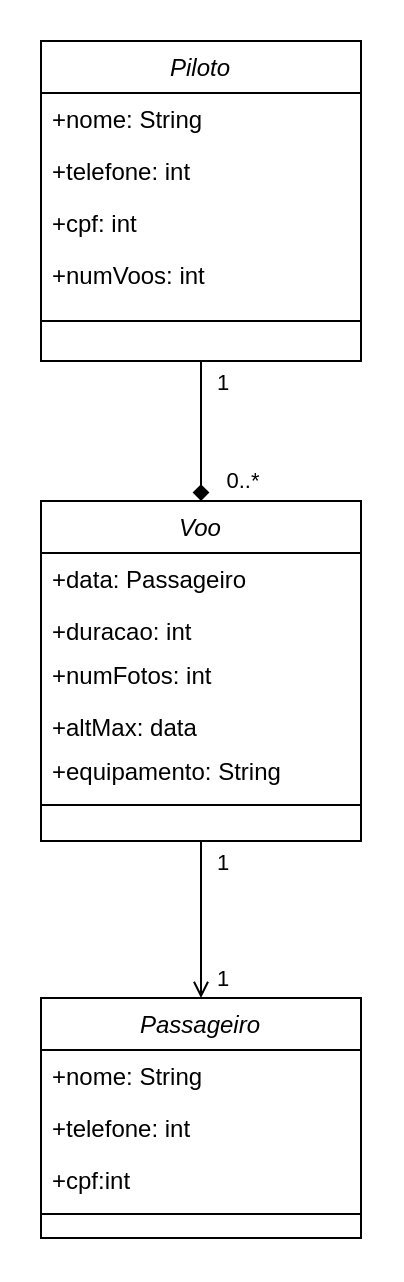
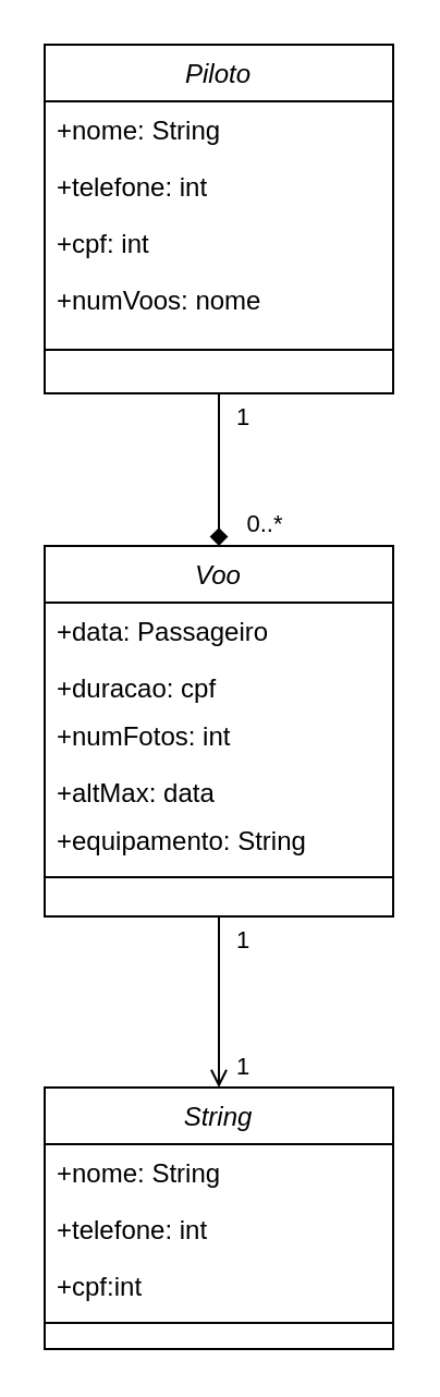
  <mxCell id="0" />
  <mxCell id="1" parent="0" />
  <mxCell id="2" style="edgeStyle=orthogonalEdgeStyle;rounded=0;orthogonalLoop=1;jettySize=auto;html=1;exitX=0.5;exitY=1;exitDx=0;exitDy=0;entryX=0.5;entryY=0;entryDx=0;entryDy=0;endArrow=diamond;" parent="1" source="5" target="19" edge="1"><mxGeometry relative="1" as="geometry" /></mxCell>
  <mxCell id="3" value="1" style="edgeLabel;html=1;align=center;verticalAlign=middle;resizable=0;points=[];" parent="2" vertex="1" connectable="0"><mxGeometry x="-0.711" y="2" relative="1" as="geometry"><mxPoint x="8" as="offset" /></mxGeometry></mxCell>
  <mxCell id="4" value="0..*" style="edgeLabel;html=1;align=center;verticalAlign=middle;resizable=0;points=[];" parent="2" vertex="1" connectable="0"><mxGeometry x="0.294" y="2" relative="1" as="geometry"><mxPoint x="18" y="14" as="offset" /></mxGeometry></mxCell>
  <mxCell id="5" value="Piloto" style="swimlane;fontStyle=2;align=center;verticalAlign=top;childLayout=stackLayout;horizontal=1;startSize=26;horizontalStack=0;resizeParent=1;resizeLast=0;collapsible=1;marginBottom=0;rounded=0;shadow=0;strokeWidth=1;" parent="1" vertex="1"><mxGeometry x="20" y="20" width="160" height="160" as="geometry"><mxRectangle x="230" y="140" width="160" height="26" as="alternateBounds" /></mxGeometry></mxCell>
  <mxCell id="6" value="+nome: String" style="text;align=left;verticalAlign=top;spacingLeft=4;spacingRight=4;overflow=hidden;rotatable=0;points=[[0,0.5],[1,0.5]];portConstraint=eastwest;" parent="5" vertex="1"><mxGeometry y="26" width="160" height="26" as="geometry" /></mxCell>
  <mxCell id="7" value="+telefone: int" style="text;align=left;verticalAlign=top;spacingLeft=4;spacingRight=4;overflow=hidden;rotatable=0;points=[[0,0.5],[1,0.5]];portConstraint=eastwest;rounded=0;shadow=0;html=0;" parent="5" vertex="1"><mxGeometry y="52" width="160" height="26" as="geometry" /></mxCell>
  <mxCell id="8" value="+cpf: int" style="text;align=left;verticalAlign=top;spacingLeft=4;spacingRight=4;overflow=hidden;rotatable=0;points=[[0,0.5],[1,0.5]];portConstraint=eastwest;rounded=0;shadow=0;html=0;" parent="5" vertex="1"><mxGeometry y="78" width="160" height="26" as="geometry" /></mxCell>
- <mxCell id="9" value="+numVoos: int" style="text;align=left;verticalAlign=top;spacingLeft=4;spacingRight=4;overflow=hidden;rotatable=0;points=[[0,0.5],[1,0.5]];portConstraint=eastwest;rounded=0;shadow=0;html=0;" parent="5" vertex="1"><mxGeometry y="104" width="160" height="26" as="geometry" /></mxCell>
+ <mxCell id="9" value="+numVoos: nome" style="text;align=left;verticalAlign=top;spacingLeft=4;spacingRight=4;overflow=hidden;rotatable=0;points=[[0,0.5],[1,0.5]];portConstraint=eastwest;rounded=0;shadow=0;html=0;" parent="5" vertex="1"><mxGeometry y="104" width="160" height="26" as="geometry" /></mxCell>
  <mxCell id="10" value="" style="line;html=1;strokeWidth=1;align=left;verticalAlign=middle;spacingTop=-1;spacingLeft=3;spacingRight=3;rotatable=0;labelPosition=right;points=[];portConstraint=eastwest;" parent="5" vertex="1"><mxGeometry y="130" width="160" height="20" as="geometry" /></mxCell>
- <mxCell id="11" value="Passageiro" style="swimlane;fontStyle=2;align=center;verticalAlign=top;childLayout=stackLayout;horizontal=1;startSize=26;horizontalStack=0;resizeParent=1;resizeLast=0;collapsible=1;marginBottom=0;rounded=0;shadow=0;strokeWidth=1;" parent="1" vertex="1"><mxGeometry x="20" y="498.52" width="160" height="120" as="geometry"><mxRectangle x="230" y="140" width="160" height="26" as="alternateBounds" /></mxGeometry></mxCell>
+ <mxCell id="11" value="String" style="swimlane;fontStyle=2;align=center;verticalAlign=top;childLayout=stackLayout;horizontal=1;startSize=26;horizontalStack=0;resizeParent=1;resizeLast=0;collapsible=1;marginBottom=0;rounded=0;shadow=0;strokeWidth=1;" parent="1" vertex="1"><mxGeometry x="20" y="498.52" width="160" height="120" as="geometry"><mxRectangle x="230" y="140" width="160" height="26" as="alternateBounds" /></mxGeometry></mxCell>
  <mxCell id="12" value="+nome: String" style="text;align=left;verticalAlign=top;spacingLeft=4;spacingRight=4;overflow=hidden;rotatable=0;points=[[0,0.5],[1,0.5]];portConstraint=eastwest;" parent="11" vertex="1"><mxGeometry y="26" width="160" height="26" as="geometry" /></mxCell>
  <mxCell id="13" value="+telefone: int" style="text;align=left;verticalAlign=top;spacingLeft=4;spacingRight=4;overflow=hidden;rotatable=0;points=[[0,0.5],[1,0.5]];portConstraint=eastwest;rounded=0;shadow=0;html=0;" parent="11" vertex="1"><mxGeometry y="52" width="160" height="26" as="geometry" /></mxCell>
  <mxCell id="14" value="+cpf:int" style="text;align=left;verticalAlign=top;spacingLeft=4;spacingRight=4;overflow=hidden;rotatable=0;points=[[0,0.5],[1,0.5]];portConstraint=eastwest;rounded=0;shadow=0;html=0;" parent="11" vertex="1"><mxGeometry y="78" width="160" height="26" as="geometry" /></mxCell>
  <mxCell id="15" value="" style="line;html=1;strokeWidth=1;align=left;verticalAlign=middle;spacingTop=-1;spacingLeft=3;spacingRight=3;rotatable=0;labelPosition=right;points=[];portConstraint=eastwest;" parent="11" vertex="1"><mxGeometry y="104" width="160" height="8" as="geometry" /></mxCell>
  <mxCell id="16" style="edgeStyle=orthogonalEdgeStyle;rounded=0;orthogonalLoop=1;jettySize=auto;html=1;exitX=0.5;exitY=1;exitDx=0;exitDy=0;entryX=0.5;entryY=0;entryDx=0;entryDy=0;endArrow=open;" parent="1" source="19" target="11" edge="1"><mxGeometry relative="1" as="geometry" /></mxCell>
  <mxCell id="17" value="1" style="edgeLabel;html=1;align=center;verticalAlign=middle;resizable=0;points=[];" parent="16" vertex="1" connectable="0"><mxGeometry x="-0.739" relative="1" as="geometry"><mxPoint x="10" as="offset" /></mxGeometry></mxCell>
  <mxCell id="18" value="1" style="edgeLabel;html=1;align=center;verticalAlign=middle;resizable=0;points=[];" parent="16" vertex="1" connectable="0"><mxGeometry x="0.692" y="-1" relative="1" as="geometry"><mxPoint x="11" y="2" as="offset" /></mxGeometry></mxCell>
  <mxCell id="19" value="Voo" style="swimlane;fontStyle=2;align=center;verticalAlign=top;childLayout=stackLayout;horizontal=1;startSize=26;horizontalStack=0;resizeParent=1;resizeLast=0;collapsible=1;marginBottom=0;rounded=0;shadow=0;strokeWidth=1;" parent="1" vertex="1"><mxGeometry x="20" y="250" width="160" height="170" as="geometry"><mxRectangle x="230" y="140" width="160" height="26" as="alternateBounds" /></mxGeometry></mxCell>
  <mxCell id="20" value="+data: Passageiro" style="text;align=left;verticalAlign=top;spacingLeft=4;spacingRight=4;overflow=hidden;rotatable=0;points=[[0,0.5],[1,0.5]];portConstraint=eastwest;" parent="19" vertex="1"><mxGeometry y="26" width="160" height="26" as="geometry" /></mxCell>
- <mxCell id="21" value="+duracao: int" style="text;align=left;verticalAlign=top;spacingLeft=4;spacingRight=4;overflow=hidden;rotatable=0;points=[[0,0.5],[1,0.5]];portConstraint=eastwest;rounded=0;shadow=0;html=0;" parent="19" vertex="1"><mxGeometry y="52" width="160" height="22" as="geometry" /></mxCell>
+ <mxCell id="21" value="+duracao: cpf" style="text;align=left;verticalAlign=top;spacingLeft=4;spacingRight=4;overflow=hidden;rotatable=0;points=[[0,0.5],[1,0.5]];portConstraint=eastwest;rounded=0;shadow=0;html=0;" parent="19" vertex="1"><mxGeometry y="52" width="160" height="22" as="geometry" /></mxCell>
  <mxCell id="22" value="+numFotos: int" style="text;align=left;verticalAlign=top;spacingLeft=4;spacingRight=4;overflow=hidden;rotatable=0;points=[[0,0.5],[1,0.5]];portConstraint=eastwest;rounded=0;shadow=0;html=0;" parent="19" vertex="1"><mxGeometry y="74" width="160" height="26" as="geometry" /></mxCell>
  <mxCell id="23" value="+altMax: data" style="text;align=left;verticalAlign=top;spacingLeft=4;spacingRight=4;overflow=hidden;rotatable=0;points=[[0,0.5],[1,0.5]];portConstraint=eastwest;rounded=0;shadow=0;html=0;" parent="19" vertex="1"><mxGeometry y="100" width="160" height="22" as="geometry" /></mxCell>
  <mxCell id="24" value="+equipamento: String" style="text;align=left;verticalAlign=top;spacingLeft=4;spacingRight=4;overflow=hidden;rotatable=0;points=[[0,0.5],[1,0.5]];portConstraint=eastwest;rounded=0;shadow=0;html=0;" vertex="1" parent="19"><mxGeometry y="122" width="160" height="22" as="geometry" /></mxCell>
  <mxCell id="25" value="" style="line;html=1;strokeWidth=1;align=left;verticalAlign=middle;spacingTop=-1;spacingLeft=3;spacingRight=3;rotatable=0;labelPosition=right;points=[];portConstraint=eastwest;" parent="19" vertex="1"><mxGeometry y="144" width="160" height="16" as="geometry" /></mxCell>
